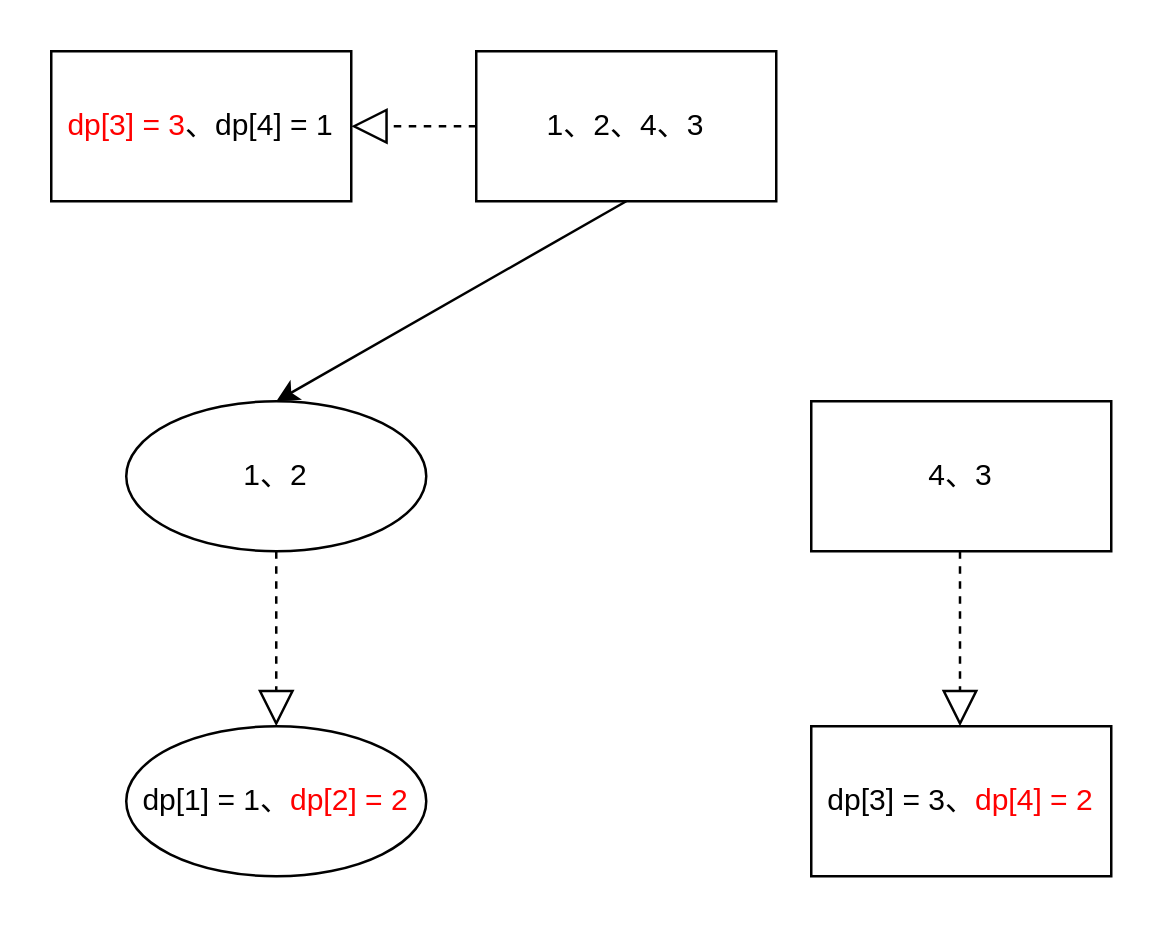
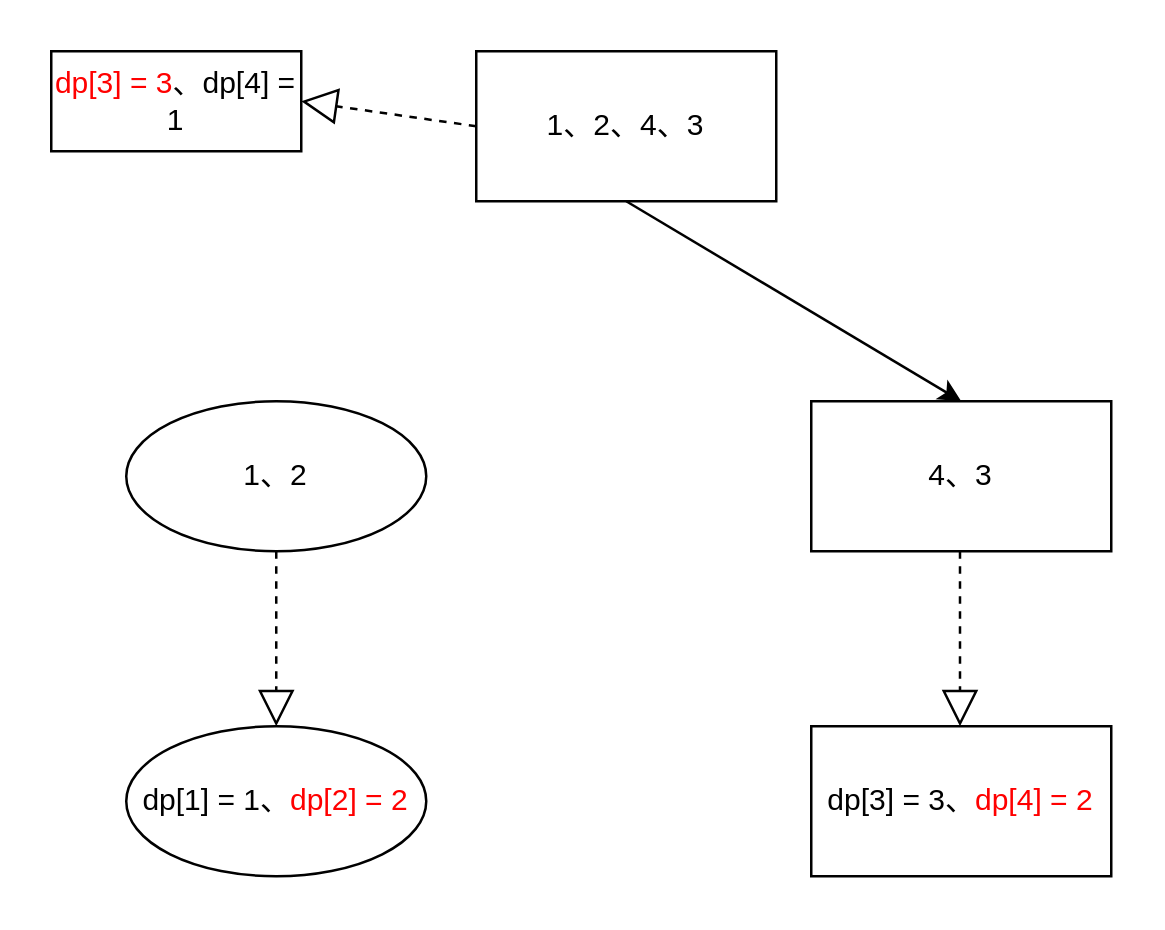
  <mxCell id="0" />
  <mxCell id="1" parent="0" />
  <mxCell id="2" value="1、2、4、3" style="rounded=0;whiteSpace=wrap;html=1;" vertex="1" parent="1"><mxGeometry x="190" y="20" width="120" height="60" as="geometry" /></mxCell>
  <mxCell id="3" value="1、2" style="ellipse;whiteSpace=wrap;html=1;" vertex="1" parent="1"><mxGeometry x="50" y="160" width="120" height="60" as="geometry" /></mxCell>
  <mxCell id="4" value="4、3" style="rounded=0;whiteSpace=wrap;html=1;" vertex="1" parent="1"><mxGeometry x="324" y="160" width="120" height="60" as="geometry" /></mxCell>
- <mxCell id="5" value="" style="endArrow=classic;html=1;rounded=0;exitX=0.5;exitY=1;exitDx=0;exitDy=0;entryX=0.5;entryY=0;entryDx=0;entryDy=0;" edge="1" parent="1" source="2" target="3"><mxGeometry width="50" height="50" relative="1" as="geometry"><mxPoint x="300" y="340" as="sourcePoint" /><mxPoint x="350" y="290" as="targetPoint" /></mxGeometry></mxCell>
+ <mxCell id="6" value="" style="endArrow=classic;html=1;rounded=0;exitX=0.5;exitY=1;exitDx=0;exitDy=0;entryX=0.5;entryY=0;entryDx=0;entryDy=0;" edge="1" parent="1" source="2" target="4"><mxGeometry width="50" height="50" relative="1" as="geometry"><mxPoint x="260" y="90" as="sourcePoint" /><mxPoint x="120" y="170" as="targetPoint" /></mxGeometry></mxCell>
  <mxCell id="7" value="" style="endArrow=block;dashed=1;endFill=0;endSize=12;html=1;rounded=0;exitX=0.5;exitY=1;exitDx=0;exitDy=0;" edge="1" parent="1" source="3" target="8"><mxGeometry width="160" relative="1" as="geometry"><mxPoint x="240" y="320" as="sourcePoint" /><mxPoint x="110" y="300" as="targetPoint" /></mxGeometry></mxCell>
  <mxCell id="8" value="dp[1] = 1、&lt;font color=&quot;#ff0000&quot;&gt;dp[2] = 2&lt;/font&gt;" style="ellipse;whiteSpace=wrap;html=1;" vertex="1" parent="1"><mxGeometry x="50" y="290" width="120" height="60" as="geometry" /></mxCell>
  <mxCell id="9" value="&lt;span style=&quot;border-color: var(--border-color);&quot;&gt;dp[3] = 3&lt;/span&gt;、&lt;font color=&quot;#ff0000&quot;&gt;dp[4] = 2&lt;/font&gt;" style="rounded=0;whiteSpace=wrap;html=1;" vertex="1" parent="1"><mxGeometry x="324" y="290" width="120" height="60" as="geometry" /></mxCell>
  <mxCell id="10" value="" style="endArrow=block;dashed=1;endFill=0;endSize=12;html=1;rounded=0;exitX=0.5;exitY=1;exitDx=0;exitDy=0;" edge="1" parent="1"><mxGeometry width="160" relative="1" as="geometry"><mxPoint x="383.5" y="220" as="sourcePoint" /><mxPoint x="383.5" y="290" as="targetPoint" /></mxGeometry></mxCell>
- <mxCell id="11" value="&lt;font color=&quot;#ff0000&quot;&gt;dp[3] = 3&lt;/font&gt;、dp[4] = 1" style="rounded=0;whiteSpace=wrap;html=1;" vertex="1" parent="1"><mxGeometry x="20" y="20" width="120" height="60" as="geometry" /></mxCell>
+ <mxCell id="11" value="&lt;font color=&quot;#ff0000&quot;&gt;dp[3] = 3&lt;/font&gt;、dp[4] = 1" style="rounded=0;whiteSpace=wrap;html=1;" vertex="1" parent="1"><mxGeometry x="20" y="20" width="100" height="40" as="geometry" /></mxCell>
  <mxCell id="12" value="" style="endArrow=block;dashed=1;endFill=0;endSize=12;html=1;rounded=0;exitX=0;exitY=0.5;exitDx=0;exitDy=0;entryX=1;entryY=0.5;entryDx=0;entryDy=0;" edge="1" parent="1" source="2" target="11"><mxGeometry width="160" relative="1" as="geometry"><mxPoint x="150" y="-10" as="sourcePoint" /><mxPoint x="150" y="60" as="targetPoint" /></mxGeometry></mxCell>
